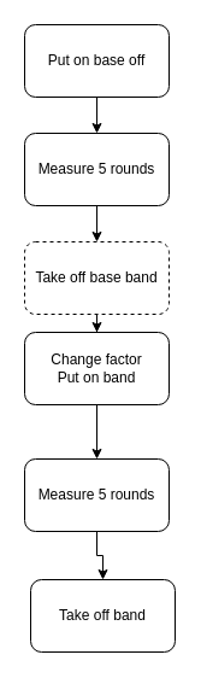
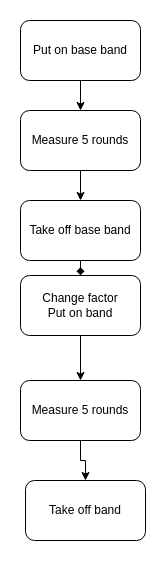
  <mxCell id="0" />
  <mxCell id="1" parent="0" />
  <mxCell id="2" style="edgeStyle=orthogonalEdgeStyle;rounded=0;orthogonalLoop=1;jettySize=auto;html=1;entryX=0.5;entryY=0;entryDx=0;entryDy=0;" edge="1" parent="1" source="3" target="5"><mxGeometry relative="1" as="geometry" /></mxCell>
- <mxCell id="3" value="Put on base off" style="rounded=1;whiteSpace=wrap;html=1;" vertex="1" parent="1"><mxGeometry x="20" y="20" width="120" height="60" as="geometry" /></mxCell>
+ <mxCell id="3" value="Put on base band" style="rounded=1;whiteSpace=wrap;html=1;" vertex="1" parent="1"><mxGeometry x="20" y="20" width="120" height="60" as="geometry" /></mxCell>
  <mxCell id="4" style="edgeStyle=orthogonalEdgeStyle;rounded=0;orthogonalLoop=1;jettySize=auto;html=1;" edge="1" parent="1" source="5" target="7"><mxGeometry relative="1" as="geometry" /></mxCell>
  <mxCell id="5" value="Measure 5 rounds" style="rounded=1;whiteSpace=wrap;html=1;" vertex="1" parent="1"><mxGeometry x="20" y="110" width="120" height="60" as="geometry" /></mxCell>
- <mxCell id="6" style="edgeStyle=orthogonalEdgeStyle;rounded=0;orthogonalLoop=1;jettySize=auto;html=1;" edge="1" parent="1" source="7" target="9"><mxGeometry relative="1" as="geometry" /></mxCell>
- <mxCell id="7" value="Take off base band" style="rounded=1;whiteSpace=wrap;html=1;dashed=1;" vertex="1" parent="1"><mxGeometry x="20" y="200" width="120" height="60" as="geometry" /></mxCell>
+ <mxCell id="6" style="edgeStyle=orthogonalEdgeStyle;rounded=0;orthogonalLoop=1;jettySize=auto;html=1;endArrow=diamond;" edge="1" parent="1" source="7" target="9"><mxGeometry relative="1" as="geometry" /></mxCell>
+ <mxCell id="7" value="Take off base band" style="rounded=1;whiteSpace=wrap;html=1;" vertex="1" parent="1"><mxGeometry x="20" y="200" width="120" height="60" as="geometry" /></mxCell>
  <mxCell id="8" style="edgeStyle=orthogonalEdgeStyle;rounded=0;orthogonalLoop=1;jettySize=auto;html=1;entryX=0.5;entryY=0;entryDx=0;entryDy=0;" edge="1" parent="1" source="9" target="11"><mxGeometry relative="1" as="geometry" /></mxCell>
  <mxCell id="9" value="Change factor&lt;br&gt;Put on band" style="rounded=1;whiteSpace=wrap;html=1;" vertex="1" parent="1"><mxGeometry x="20" y="275" width="120" height="60" as="geometry" /></mxCell>
  <mxCell id="10" style="edgeStyle=orthogonalEdgeStyle;rounded=0;orthogonalLoop=1;jettySize=auto;html=1;entryX=0.5;entryY=0;entryDx=0;entryDy=0;" edge="1" parent="1" source="11" target="12"><mxGeometry relative="1" as="geometry" /></mxCell>
  <mxCell id="11" value="Measure 5 rounds" style="rounded=1;whiteSpace=wrap;html=1;" vertex="1" parent="1"><mxGeometry x="20" y="380" width="120" height="60" as="geometry" /></mxCell>
  <mxCell id="12" value="Take off band" style="rounded=1;whiteSpace=wrap;html=1;" vertex="1" parent="1"><mxGeometry x="25" y="480" width="120" height="60" as="geometry" /></mxCell>
